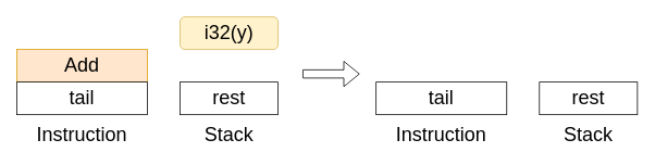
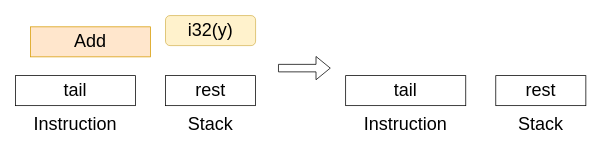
  <mxCell id="0" />
  <mxCell id="1" parent="0" />
- <mxCell id="2" value="&lt;font style=&quot;font-size: 24px;&quot;&gt;Add&lt;/font&gt;" style="rounded=0;whiteSpace=wrap;html=1;fillColor=#ffe6cc;strokeColor=#d79b00;" parent="1" vertex="1"><mxGeometry x="20" y="60" width="160" height="40" as="geometry" /></mxCell>
+ <mxCell id="2" value="&lt;font style=&quot;font-size: 24px;&quot;&gt;Add&lt;/font&gt;" style="rounded=0;whiteSpace=wrap;html=1;fillColor=#ffe6cc;strokeColor=#d79b00;" parent="1" vertex="1"><mxGeometry x="40" y="35" width="160" height="40" as="geometry" /></mxCell>
  <mxCell id="3" value="&lt;font style=&quot;font-size: 24px;&quot;&gt;tail&lt;/font&gt;" style="rounded=0;whiteSpace=wrap;html=1;fontSize=24;" parent="1" vertex="1"><mxGeometry x="20" y="100" width="160" height="40" as="geometry" /></mxCell>
  <mxCell id="4" value="rest" style="rounded=0;whiteSpace=wrap;html=1;fontSize=24;" parent="1" vertex="1"><mxGeometry x="220" y="100" width="120" height="40" as="geometry" /></mxCell>
  <mxCell id="5" value="Instruction" style="text;html=1;align=center;verticalAlign=middle;whiteSpace=wrap;rounded=0;fontSize=24;" parent="1" vertex="1"><mxGeometry x="30" y="150" width="140" height="30" as="geometry" /></mxCell>
  <mxCell id="6" value="Stack" style="text;html=1;align=center;verticalAlign=middle;whiteSpace=wrap;rounded=0;fontSize=24;" parent="1" vertex="1"><mxGeometry x="240" y="150" width="80" height="30" as="geometry" /></mxCell>
  <mxCell id="7" value="&lt;span style=&quot;font-size: 24px;&quot;&gt;i32(y)&lt;/span&gt;" style="whiteSpace=wrap;html=1;fillColor=#fff2cc;strokeColor=#d6b656;rounded=1;" parent="1" vertex="1"><mxGeometry x="220" y="20" width="120" height="40" as="geometry" /></mxCell>
  <mxCell id="8" value="&lt;font style=&quot;font-size: 24px;&quot;&gt;tail&lt;/font&gt;" style="rounded=0;whiteSpace=wrap;html=1;fontSize=24;" parent="1" vertex="1"><mxGeometry x="460" y="100" width="160" height="40" as="geometry" /></mxCell>
  <mxCell id="9" value="rest" style="rounded=0;whiteSpace=wrap;html=1;fontSize=24;" parent="1" vertex="1"><mxGeometry x="660" y="100" width="120" height="40" as="geometry" /></mxCell>
  <mxCell id="10" value="Instruction" style="text;html=1;align=center;verticalAlign=middle;whiteSpace=wrap;rounded=0;fontSize=24;" parent="1" vertex="1"><mxGeometry x="470" y="150" width="140" height="30" as="geometry" /></mxCell>
  <mxCell id="11" value="Stack" style="text;html=1;align=center;verticalAlign=middle;whiteSpace=wrap;rounded=0;fontSize=24;" parent="1" vertex="1"><mxGeometry x="680" y="150" width="80" height="30" as="geometry" /></mxCell>
  <mxCell id="12" value="" style="shape=flexArrow;endArrow=classic;html=1;rounded=0;" parent="1" edge="1"><mxGeometry width="50" height="50" relative="1" as="geometry"><mxPoint x="370" y="90" as="sourcePoint" /><mxPoint x="440" y="90" as="targetPoint" /></mxGeometry></mxCell>
